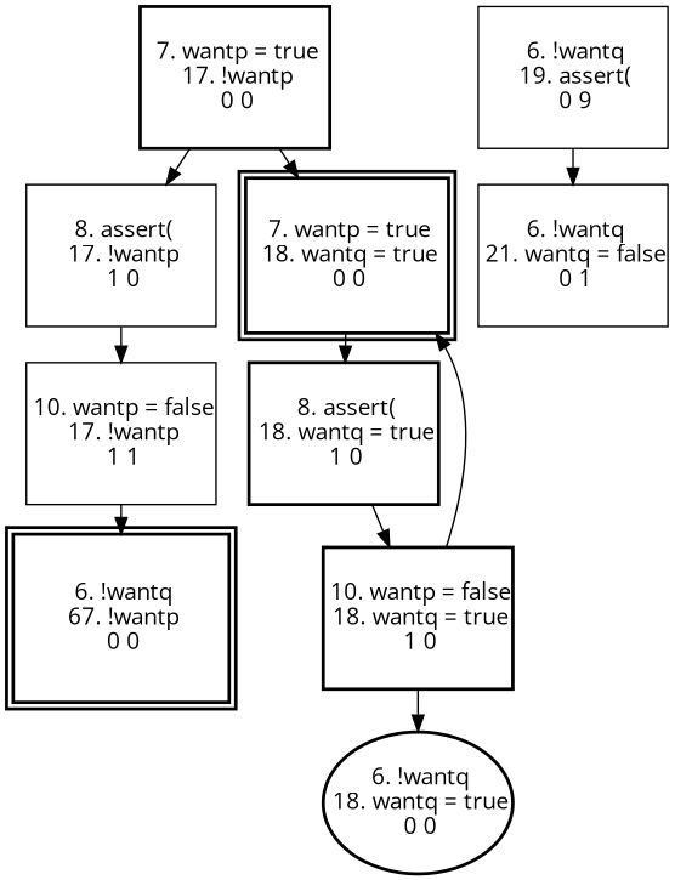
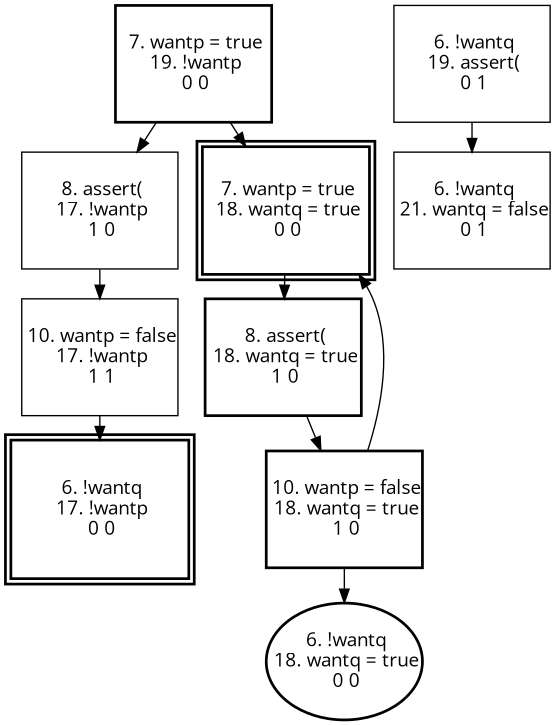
  digraph {
    fontname="Open Sans"
    ranksep=.25
    node [fixedsize=true fontname="Open Sans" fontsize=14 shape=box style=bold]
    edge [fontname="Open Sans"]
-   n1 [height=1.2 label=" 6. !wantq\n 67. !wantp\n 0 0\n" peripheries=2 width=1.6]
-   n2 [height=1.2 label=" 7. wantp = true\n 17. !wantp\n 0 0\n" width=1.6]
+   n1 [height=1.2 label=" 6. !wantq\n 17. !wantp\n 0 0\n" peripheries=2 width=1.6]
+   n2 [height=1.2 label=" 7. wantp = true\n 19. !wantp\n 0 0\n" width=1.6]
    n3 [height=1.2 label=" 8. assert(\n 17. !wantp\n 1 0\n" width=1.6 style=""]
    n4 [height=1.2 label=" 7. wantp = true\n 18. wantq = true\n 0 0\n" peripheries=2 width=1.6]
    n5 [height=1.2 label=" 10. wantp = false\n 17. !wantp\n 1 1\n" width=1.6 style=""]
    n6 [height=1.2 label=" 8. assert(\n 18. wantq = true\n 1 0\n" width=1.6]
    n7 [height=1.2 label=" 10. wantp = false\n 18. wantq = true\n 1 0\n" width=1.6]
    n8 [height=1.2 label=" 6. !wantq\n 18. wantq = true\n 0 0\n" shape=ellipse width=1.6]
-   n9 [height=1.2 label=" 6. !wantq\n 19. assert(\n 0 9\n" width=1.6 style=""]
+   n9 [height=1.2 label=" 6. !wantq\n 19. assert(\n 0 1\n" width=1.6 style=""]
    n10 [height=1.2 label=" 6. !wantq\n 21. wantq = false\n 0 1\n" width=1.6 style=""]
    n2 -> n3
    n2 -> n4
    n3 -> n5
    n4 -> n6
    n5 -> n1
    n6 -> n7
    n7 -> n4
    n7 -> n8
    n9 -> n10
  }
